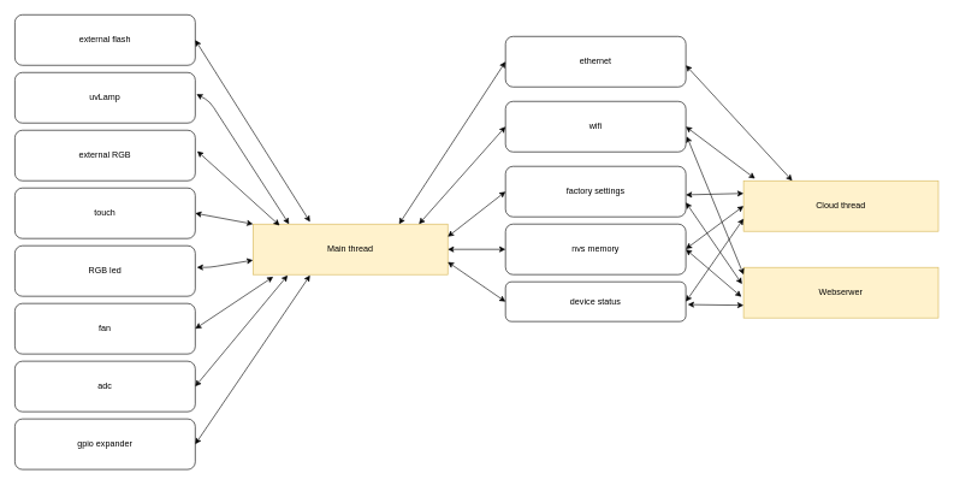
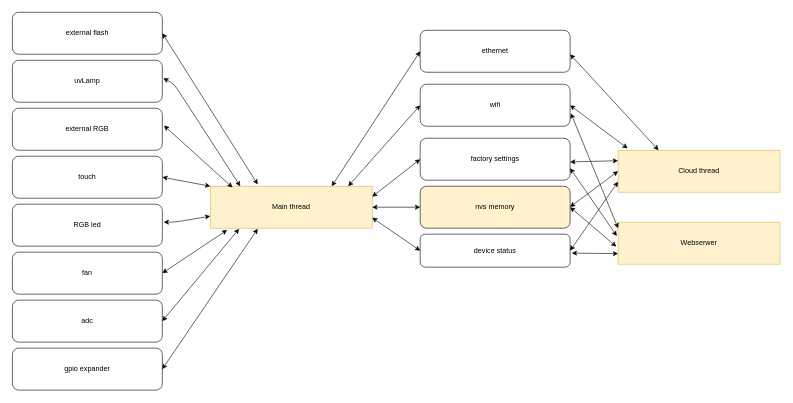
  <mxCell id="0" />
  <mxCell id="1" parent="0" />
  <mxCell id="2" value="factory settings" style="rounded=1;whiteSpace=wrap;html=1;" vertex="1" parent="1"><mxGeometry x="700" y="230" width="250" height="70" as="geometry" /></mxCell>
  <mxCell id="3" value="Main thread" style="rounded=0;whiteSpace=wrap;html=1;fillColor=#fff2cc;strokeColor=#d6b656;" vertex="1" parent="1"><mxGeometry x="350" y="310" width="270" height="70" as="geometry" /></mxCell>
  <mxCell id="4" value="external flash" style="rounded=1;whiteSpace=wrap;html=1;" vertex="1" parent="1"><mxGeometry x="20" y="20" width="250" height="70" as="geometry" /></mxCell>
  <mxCell id="5" value="uvLamp" style="rounded=1;whiteSpace=wrap;html=1;" vertex="1" parent="1"><mxGeometry x="20" y="100" width="250" height="70" as="geometry" /></mxCell>
  <mxCell id="6" value="external RGB" style="rounded=1;whiteSpace=wrap;html=1;" vertex="1" parent="1"><mxGeometry x="20" y="180" width="250" height="70" as="geometry" /></mxCell>
- <mxCell id="7" value="nvs memory" style="rounded=1;whiteSpace=wrap;html=1;" vertex="1" parent="1"><mxGeometry x="700" y="310" width="250" height="70" as="geometry" /></mxCell>
+ <mxCell id="7" value="nvs memory" style="rounded=1;whiteSpace=wrap;html=1;fillColor=#fff2cc;" vertex="1" parent="1"><mxGeometry x="700" y="310" width="250" height="70" as="geometry" /></mxCell>
  <mxCell id="8" value="touch" style="rounded=1;whiteSpace=wrap;html=1;" vertex="1" parent="1"><mxGeometry x="20" y="260" width="250" height="70" as="geometry" /></mxCell>
  <mxCell id="9" value="ethernet" style="rounded=1;whiteSpace=wrap;html=1;" vertex="1" parent="1"><mxGeometry x="700" y="50" width="250" height="70" as="geometry" /></mxCell>
  <mxCell id="10" value="RGB led" style="rounded=1;whiteSpace=wrap;html=1;" vertex="1" parent="1"><mxGeometry x="20" y="340" width="250" height="70" as="geometry" /></mxCell>
  <mxCell id="11" value="fan" style="rounded=1;whiteSpace=wrap;html=1;" vertex="1" parent="1"><mxGeometry x="20" y="420" width="250" height="70" as="geometry" /></mxCell>
  <mxCell id="12" value="adc" style="rounded=1;whiteSpace=wrap;html=1;" vertex="1" parent="1"><mxGeometry x="20" y="500" width="250" height="70" as="geometry" /></mxCell>
  <mxCell id="13" value="gpio expander" style="rounded=1;whiteSpace=wrap;html=1;" vertex="1" parent="1"><mxGeometry x="20" y="580" width="250" height="70" as="geometry" /></mxCell>
  <mxCell id="14" value="" style="endArrow=classic;startArrow=classic;html=1;exitX=1;exitY=0.5;exitDx=0;exitDy=0;entryX=0;entryY=0;entryDx=0;entryDy=0;" edge="1" parent="1" source="8" target="3"><mxGeometry width="50" height="50" relative="1" as="geometry"><mxPoint x="270" y="264.5" as="sourcePoint" /><mxPoint x="350" y="264.5" as="targetPoint" /><Array as="points" /></mxGeometry></mxCell>
  <mxCell id="15" value="" style="endArrow=classic;startArrow=classic;html=1;exitX=1.011;exitY=0.413;exitDx=0;exitDy=0;entryX=0.137;entryY=0.029;entryDx=0;entryDy=0;entryPerimeter=0;exitPerimeter=0;" edge="1" parent="1" source="6" target="3"><mxGeometry width="50" height="50" relative="1" as="geometry"><mxPoint x="270" y="184.5" as="sourcePoint" /><mxPoint x="350" y="184.5" as="targetPoint" /><Array as="points" /></mxGeometry></mxCell>
  <mxCell id="16" value="" style="endArrow=classic;startArrow=classic;html=1;exitX=1.007;exitY=0.427;exitDx=0;exitDy=0;entryX=0.185;entryY=0;entryDx=0;entryDy=0;entryPerimeter=0;exitPerimeter=0;" edge="1" parent="1" source="5" target="3"><mxGeometry width="50" height="50" relative="1" as="geometry"><mxPoint x="270" y="104.5" as="sourcePoint" /><mxPoint x="350" y="104.5" as="targetPoint" /><Array as="points"><mxPoint x="290" y="140" /></Array></mxGeometry></mxCell>
  <mxCell id="17" value="" style="endArrow=classic;startArrow=classic;html=1;exitX=1;exitY=0.5;exitDx=0;exitDy=0;entryX=0.293;entryY=-0.043;entryDx=0;entryDy=0;entryPerimeter=0;" edge="1" parent="1" source="4" target="3"><mxGeometry width="50" height="50" relative="1" as="geometry"><mxPoint x="310" y="385" as="sourcePoint" /><mxPoint x="390" y="385" as="targetPoint" /><Array as="points" /></mxGeometry></mxCell>
  <mxCell id="18" value="" style="endArrow=classic;startArrow=classic;html=1;exitX=1.009;exitY=0.427;exitDx=0;exitDy=0;exitPerimeter=0;" edge="1" parent="1" source="10"><mxGeometry width="50" height="50" relative="1" as="geometry"><mxPoint x="270" y="424.5" as="sourcePoint" /><mxPoint x="350" y="360" as="targetPoint" /><Array as="points"><mxPoint x="290" y="370" /></Array></mxGeometry></mxCell>
  <mxCell id="19" value="" style="endArrow=classic;startArrow=classic;html=1;exitX=1;exitY=0.5;exitDx=0;exitDy=0;entryX=0.104;entryY=1.043;entryDx=0;entryDy=0;entryPerimeter=0;" edge="1" parent="1" source="11" target="3"><mxGeometry width="50" height="50" relative="1" as="geometry"><mxPoint x="330" y="405" as="sourcePoint" /><mxPoint x="410" y="405" as="targetPoint" /><Array as="points" /></mxGeometry></mxCell>
  <mxCell id="20" value="" style="endArrow=classic;startArrow=classic;html=1;exitX=1;exitY=0.5;exitDx=0;exitDy=0;entryX=0.178;entryY=1.014;entryDx=0;entryDy=0;entryPerimeter=0;" edge="1" parent="1" source="12" target="3"><mxGeometry width="50" height="50" relative="1" as="geometry"><mxPoint x="340" y="415" as="sourcePoint" /><mxPoint x="420" y="415" as="targetPoint" /><Array as="points" /></mxGeometry></mxCell>
  <mxCell id="21" value="" style="endArrow=classic;startArrow=classic;html=1;exitX=1;exitY=0.5;exitDx=0;exitDy=0;entryX=0.293;entryY=1.014;entryDx=0;entryDy=0;entryPerimeter=0;" edge="1" parent="1" source="13" target="3"><mxGeometry width="50" height="50" relative="1" as="geometry"><mxPoint x="350" y="425" as="sourcePoint" /><mxPoint x="430" y="390" as="targetPoint" /><Array as="points" /></mxGeometry></mxCell>
  <mxCell id="22" value="device status" style="rounded=1;whiteSpace=wrap;html=1;" vertex="1" parent="1"><mxGeometry x="700" y="390" width="250" height="55" as="geometry" /></mxCell>
  <mxCell id="23" value="" style="endArrow=classic;startArrow=classic;html=1;entryX=0;entryY=0.5;entryDx=0;entryDy=0;" edge="1" parent="1" target="7"><mxGeometry width="50" height="50" relative="1" as="geometry"><mxPoint x="620" y="345" as="sourcePoint" /><mxPoint x="550" y="270" as="targetPoint" /></mxGeometry></mxCell>
  <mxCell id="24" value="" style="endArrow=classic;startArrow=classic;html=1;entryX=0;entryY=0.5;entryDx=0;entryDy=0;exitX=1;exitY=0.25;exitDx=0;exitDy=0;" edge="1" parent="1" source="3" target="2"><mxGeometry width="50" height="50" relative="1" as="geometry"><mxPoint x="630" y="355" as="sourcePoint" /><mxPoint x="710" y="355" as="targetPoint" /></mxGeometry></mxCell>
  <mxCell id="25" value="" style="endArrow=classic;startArrow=classic;html=1;entryX=0;entryY=0.5;entryDx=0;entryDy=0;exitX=1;exitY=0.75;exitDx=0;exitDy=0;" edge="1" parent="1" source="3" target="22"><mxGeometry width="50" height="50" relative="1" as="geometry"><mxPoint x="640" y="365" as="sourcePoint" /><mxPoint x="720" y="365" as="targetPoint" /></mxGeometry></mxCell>
  <mxCell id="26" value="Cloud thread" style="rounded=0;whiteSpace=wrap;html=1;fillColor=#fff2cc;strokeColor=#d6b656;" vertex="1" parent="1"><mxGeometry x="1030" y="250" width="270" height="70" as="geometry" /></mxCell>
  <mxCell id="27" value="Webserwer" style="rounded=0;whiteSpace=wrap;html=1;fillColor=#fff2cc;strokeColor=#d6b656;" vertex="1" parent="1"><mxGeometry x="1030" y="370" width="270" height="70" as="geometry" /></mxCell>
  <mxCell id="28" value="wifi" style="rounded=1;whiteSpace=wrap;html=1;" vertex="1" parent="1"><mxGeometry x="700" y="140" width="250" height="70" as="geometry" /></mxCell>
  <mxCell id="29" value="" style="endArrow=classic;startArrow=classic;html=1;entryX=0;entryY=0.5;entryDx=0;entryDy=0;exitX=1;exitY=0.25;exitDx=0;exitDy=0;" edge="1" parent="1" target="28"><mxGeometry width="50" height="50" relative="1" as="geometry"><mxPoint x="580" y="310" as="sourcePoint" /><mxPoint x="660" y="247.5" as="targetPoint" /></mxGeometry></mxCell>
  <mxCell id="30" value="" style="endArrow=classic;startArrow=classic;html=1;entryX=0;entryY=0.5;entryDx=0;entryDy=0;" edge="1" parent="1" target="26"><mxGeometry width="50" height="50" relative="1" as="geometry"><mxPoint x="950" y="344.5" as="sourcePoint" /><mxPoint x="1030" y="344.5" as="targetPoint" /></mxGeometry></mxCell>
  <mxCell id="31" value="" style="endArrow=classic;startArrow=classic;html=1;entryX=0;entryY=0.25;entryDx=0;entryDy=0;" edge="1" parent="1" target="26"><mxGeometry width="50" height="50" relative="1" as="geometry"><mxPoint x="950" y="269.5" as="sourcePoint" /><mxPoint x="1030" y="210" as="targetPoint" /><Array as="points" /></mxGeometry></mxCell>
  <mxCell id="32" value="" style="endArrow=classic;startArrow=classic;html=1;entryX=0.059;entryY=-0.043;entryDx=0;entryDy=0;exitX=1;exitY=0.5;exitDx=0;exitDy=0;entryPerimeter=0;" edge="1" parent="1" source="28" target="26"><mxGeometry width="50" height="50" relative="1" as="geometry"><mxPoint x="970" y="364.5" as="sourcePoint" /><mxPoint x="1050" y="305" as="targetPoint" /></mxGeometry></mxCell>
  <mxCell id="33" value="" style="endArrow=classic;startArrow=classic;html=1;entryX=0;entryY=0.75;entryDx=0;entryDy=0;exitX=1;exitY=0.5;exitDx=0;exitDy=0;" edge="1" parent="1" source="22" target="26"><mxGeometry width="50" height="50" relative="1" as="geometry"><mxPoint x="980" y="374.5" as="sourcePoint" /><mxPoint x="1060" y="315" as="targetPoint" /></mxGeometry></mxCell>
  <mxCell id="34" value="" style="endArrow=classic;startArrow=classic;html=1;exitX=1.005;exitY=0.692;exitDx=0;exitDy=0;exitPerimeter=0;entryX=0;entryY=0.143;entryDx=0;entryDy=0;entryPerimeter=0;" edge="1" parent="1" source="28" target="27"><mxGeometry width="50" height="50" relative="1" as="geometry"><mxPoint x="970" y="445" as="sourcePoint" /><mxPoint x="970" y="480" as="targetPoint" /></mxGeometry></mxCell>
  <mxCell id="35" value="" style="endArrow=classic;startArrow=classic;html=1;entryX=-0.008;entryY=0.329;entryDx=0;entryDy=0;entryPerimeter=0;" edge="1" parent="1" target="27"><mxGeometry width="50" height="50" relative="1" as="geometry"><mxPoint x="950" y="280" as="sourcePoint" /><mxPoint x="1000" y="230" as="targetPoint" /></mxGeometry></mxCell>
  <mxCell id="36" value="" style="endArrow=classic;startArrow=classic;html=1;entryX=1;entryY=0.5;entryDx=0;entryDy=0;exitX=-0.011;exitY=0.582;exitDx=0;exitDy=0;exitPerimeter=0;" edge="1" parent="1" source="27" target="7"><mxGeometry width="50" height="50" relative="1" as="geometry"><mxPoint x="1020" y="420" as="sourcePoint" /><mxPoint x="890" y="270" as="targetPoint" /></mxGeometry></mxCell>
  <mxCell id="37" value="" style="endArrow=classic;startArrow=classic;html=1;entryX=0;entryY=0.75;entryDx=0;entryDy=0;exitX=1.011;exitY=0.573;exitDx=0;exitDy=0;exitPerimeter=0;" edge="1" parent="1" source="22" target="27"><mxGeometry width="50" height="50" relative="1" as="geometry"><mxPoint x="840" y="320" as="sourcePoint" /><mxPoint x="890" y="270" as="targetPoint" /></mxGeometry></mxCell>
  <mxCell id="38" value="" style="endArrow=classic;startArrow=classic;html=1;entryX=0;entryY=0.5;entryDx=0;entryDy=0;exitX=0.75;exitY=0;exitDx=0;exitDy=0;" edge="1" parent="1" source="3" target="9"><mxGeometry width="50" height="50" relative="1" as="geometry"><mxPoint x="560" y="300" as="sourcePoint" /><mxPoint x="650" y="110" as="targetPoint" /></mxGeometry></mxCell>
  <mxCell id="39" value="" style="endArrow=classic;startArrow=classic;html=1;entryX=0.25;entryY=0;entryDx=0;entryDy=0;" edge="1" parent="1" target="26"><mxGeometry width="50" height="50" relative="1" as="geometry"><mxPoint x="950" y="90" as="sourcePoint" /><mxPoint x="650" y="110" as="targetPoint" /></mxGeometry></mxCell>
